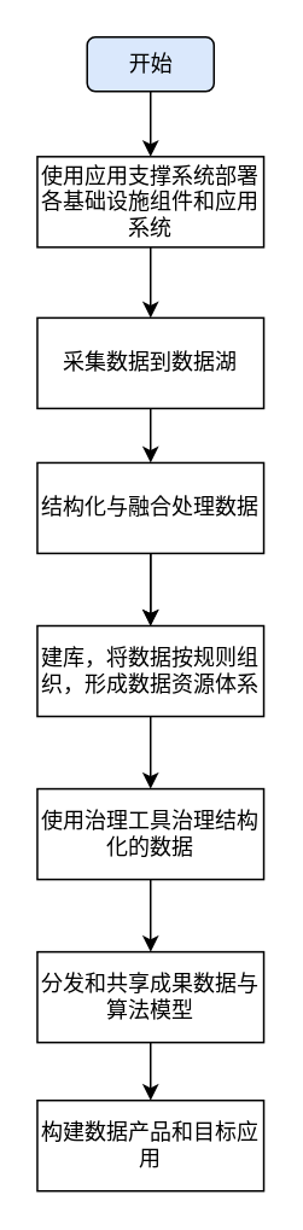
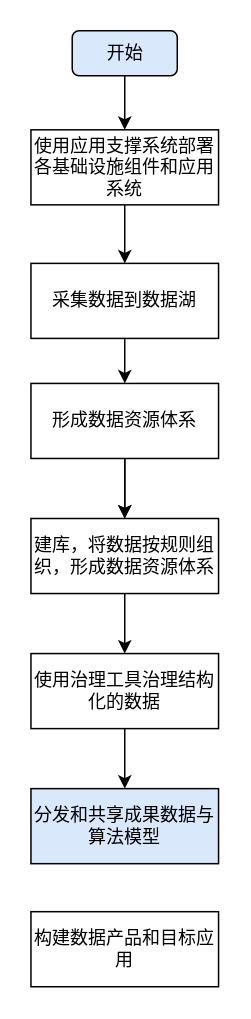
  <mxCell id="0" />
  <mxCell id="1" parent="0" />
  <mxCell id="2" style="edgeStyle=orthogonalEdgeStyle;rounded=0;orthogonalLoop=1;jettySize=auto;html=1;entryX=0.5;entryY=0;entryDx=0;entryDy=0;" edge="1" parent="1" source="3" target="16"><mxGeometry relative="1" as="geometry" /></mxCell>
  <mxCell id="3" value="开始" style="rounded=1;whiteSpace=wrap;html=1;fillColor=#dae8fc;" vertex="1" parent="1"><mxGeometry x="47.5" y="20" width="70" height="30" as="geometry" /></mxCell>
  <mxCell id="4" style="edgeStyle=orthogonalEdgeStyle;rounded=0;orthogonalLoop=1;jettySize=auto;html=1;exitX=0.5;exitY=1;exitDx=0;exitDy=0;entryX=0.5;entryY=0;entryDx=0;entryDy=0;" edge="1" parent="1" source="5" target="8"><mxGeometry relative="1" as="geometry" /></mxCell>
  <mxCell id="5" value="采集数据到数据湖" style="rounded=0;whiteSpace=wrap;html=1;" vertex="1" parent="1"><mxGeometry x="20" y="175" width="125" height="50" as="geometry" /></mxCell>
  <mxCell id="6" style="edgeStyle=orthogonalEdgeStyle;rounded=0;orthogonalLoop=1;jettySize=auto;html=1;exitX=0.5;exitY=1;exitDx=0;exitDy=0;entryX=0.5;entryY=0;entryDx=0;entryDy=0;" edge="1" parent="1" source="8" target="12"><mxGeometry relative="1" as="geometry" /></mxCell>
  <mxCell id="7" value="" style="edgeStyle=orthogonalEdgeStyle;rounded=0;orthogonalLoop=1;jettySize=auto;html=1;" edge="1" parent="1" source="8" target="12"><mxGeometry relative="1" as="geometry" /></mxCell>
- <mxCell id="8" value="结构化与融合处理数据" style="rounded=0;whiteSpace=wrap;html=1;" vertex="1" parent="1"><mxGeometry x="20" y="255" width="125" height="50" as="geometry" /></mxCell>
+ <mxCell id="8" value="形成数据资源体系" style="rounded=0;whiteSpace=wrap;html=1;" vertex="1" parent="1"><mxGeometry x="20" y="255" width="125" height="50" as="geometry" /></mxCell>
  <mxCell id="9" style="edgeStyle=orthogonalEdgeStyle;rounded=0;orthogonalLoop=1;jettySize=auto;html=1;exitX=0.5;exitY=1;exitDx=0;exitDy=0;" edge="1" parent="1" source="10" target="14"><mxGeometry relative="1" as="geometry" /></mxCell>
  <mxCell id="10" value="使用治理工具治理结构化的数据" style="rounded=0;whiteSpace=wrap;html=1;" vertex="1" parent="1"><mxGeometry x="20" y="435" width="125" height="50" as="geometry" /></mxCell>
  <mxCell id="11" style="edgeStyle=orthogonalEdgeStyle;rounded=0;orthogonalLoop=1;jettySize=auto;html=1;exitX=0.5;exitY=1;exitDx=0;exitDy=0;entryX=0.5;entryY=0;entryDx=0;entryDy=0;" edge="1" parent="1" source="12" target="10"><mxGeometry relative="1" as="geometry" /></mxCell>
  <mxCell id="12" value="建库，将数据按规则组织，形成数据资源体系" style="rounded=0;whiteSpace=wrap;html=1;" vertex="1" parent="1"><mxGeometry x="20" y="345" width="125" height="50" as="geometry" /></mxCell>
- <mxCell id="13" value="" style="edgeStyle=orthogonalEdgeStyle;rounded=0;orthogonalLoop=1;jettySize=auto;html=1;" edge="1" parent="1" source="14" target="17"><mxGeometry relative="1" as="geometry" /></mxCell>
- <mxCell id="14" value="分发和共享成果数据与算法模型" style="rounded=0;whiteSpace=wrap;html=1;" vertex="1" parent="1"><mxGeometry x="20" y="525" width="125" height="50" as="geometry" /></mxCell>
+ <mxCell id="14" value="分发和共享成果数据与算法模型" style="rounded=0;whiteSpace=wrap;html=1;fillColor=#dae8fc;" vertex="1" parent="1"><mxGeometry x="20" y="525" width="125" height="50" as="geometry" /></mxCell>
  <mxCell id="15" style="edgeStyle=orthogonalEdgeStyle;rounded=0;orthogonalLoop=1;jettySize=auto;html=1;" edge="1" parent="1" source="16" target="5"><mxGeometry relative="1" as="geometry" /></mxCell>
  <mxCell id="16" value="使用应用支撑系统部署各基础设施组件和应用系统" style="rounded=0;whiteSpace=wrap;html=1;" vertex="1" parent="1"><mxGeometry x="20" y="86" width="125" height="50" as="geometry" /></mxCell>
  <mxCell id="17" value="构建数据产品和目标应用" style="rounded=0;whiteSpace=wrap;html=1;" vertex="1" parent="1"><mxGeometry x="20" y="607" width="125" height="50" as="geometry" /></mxCell>
